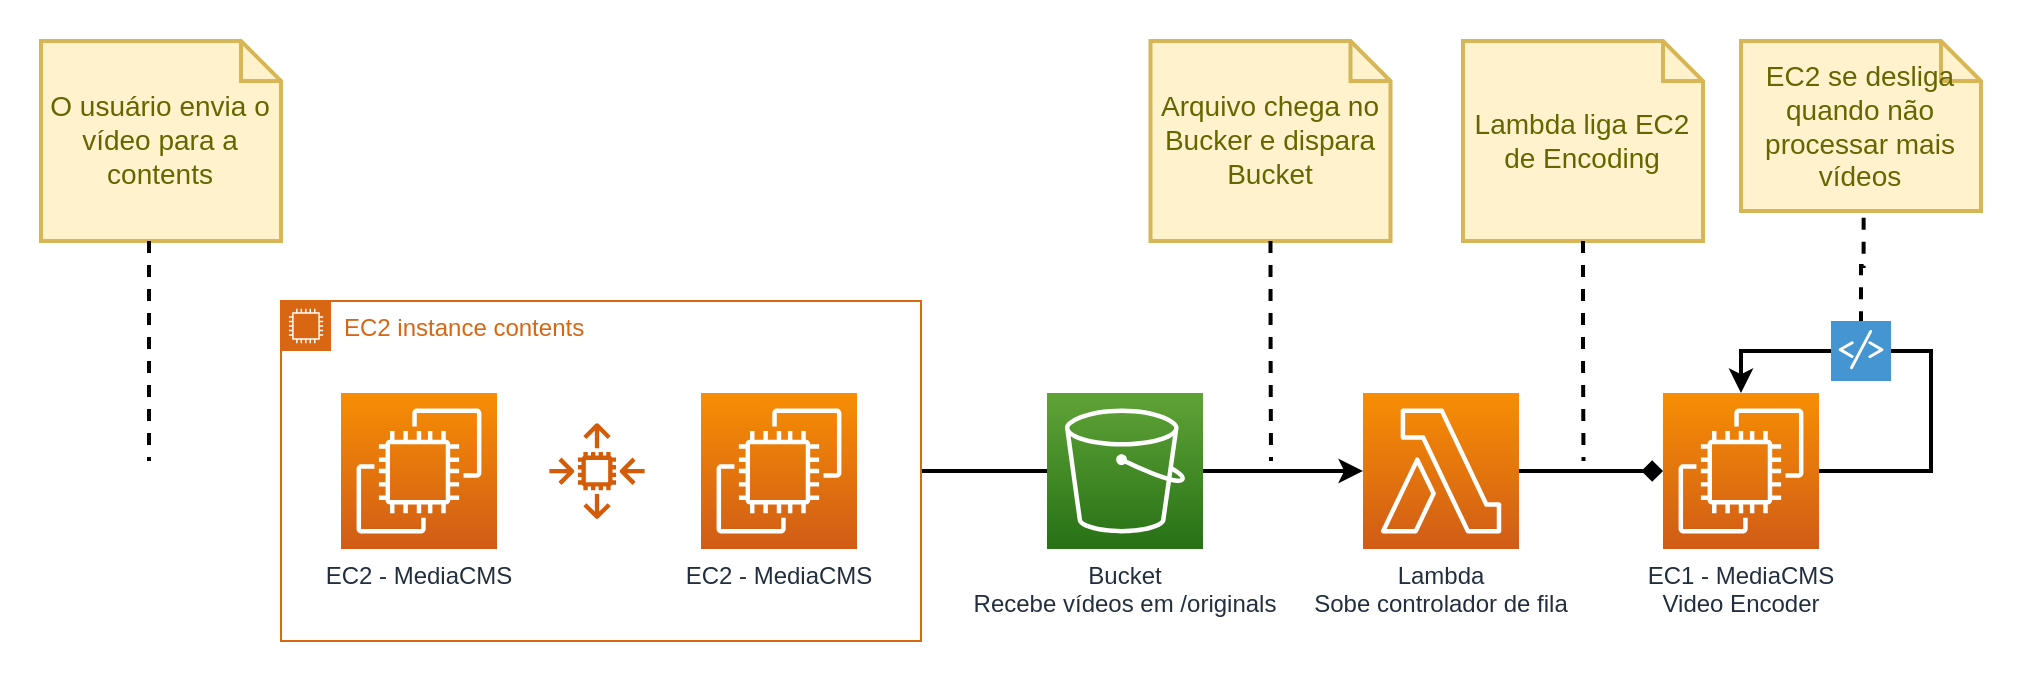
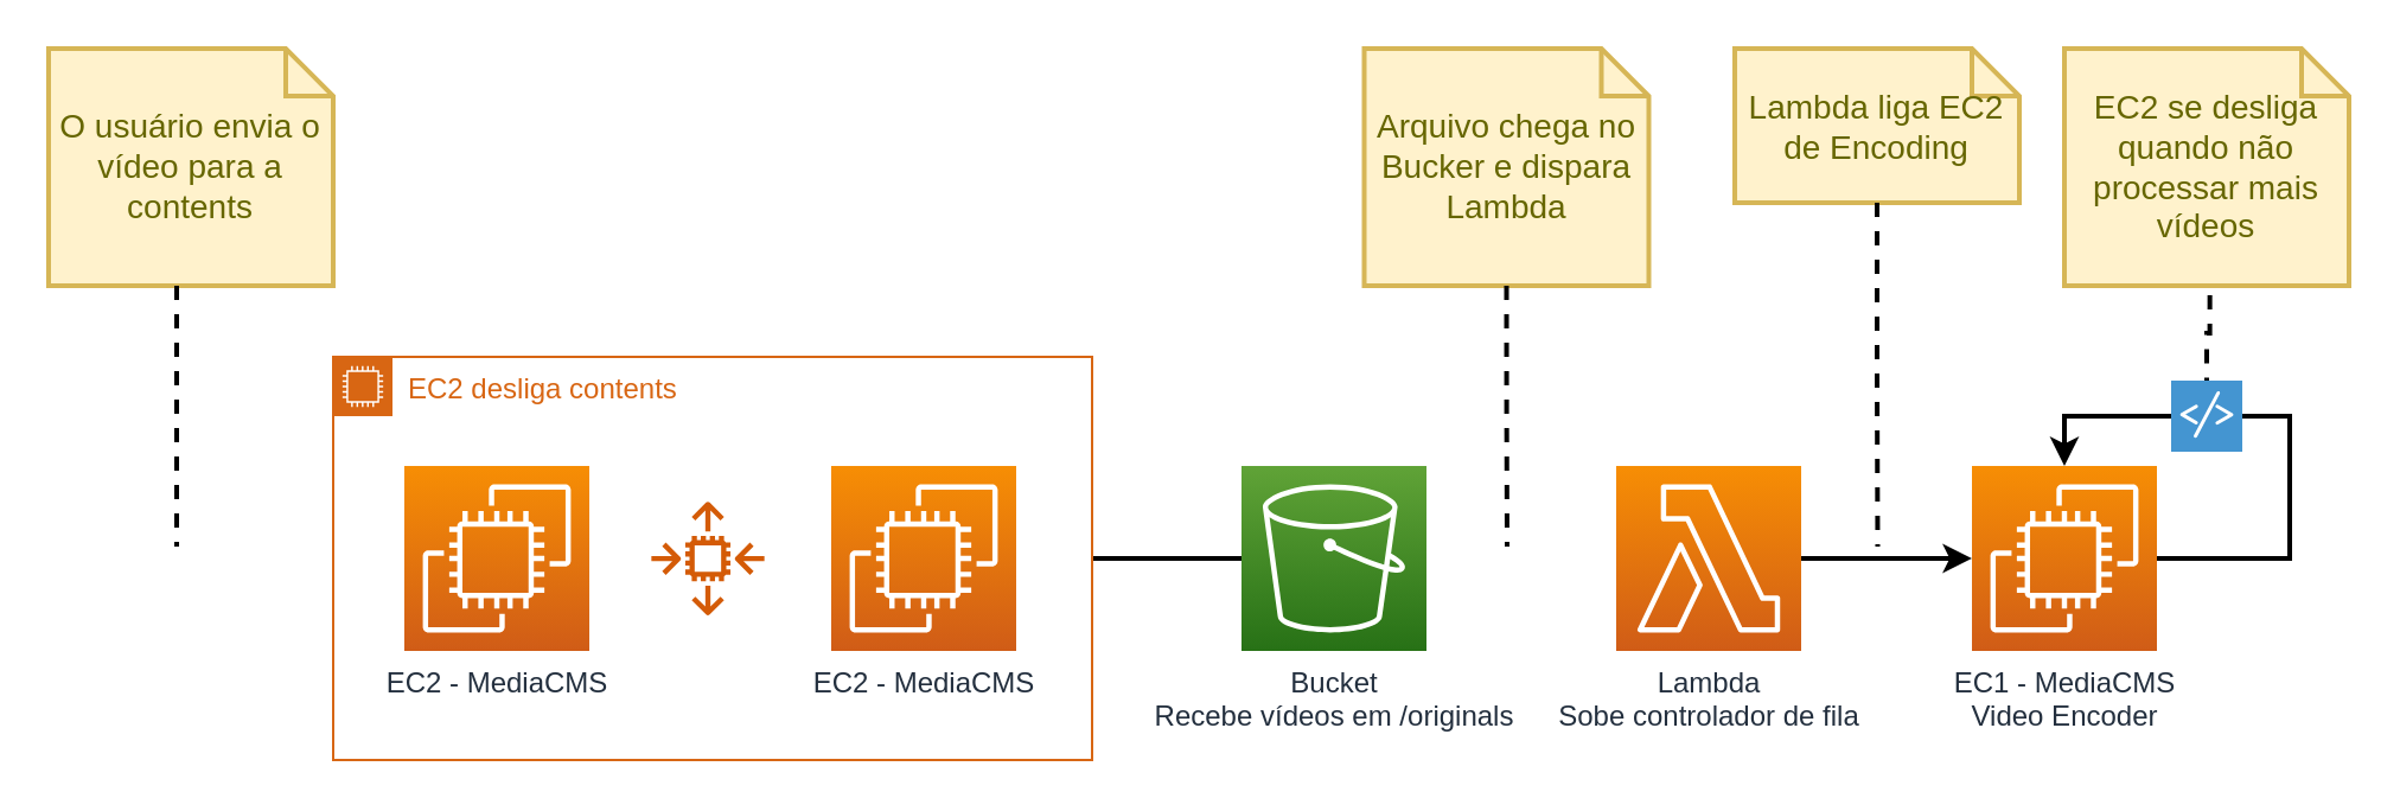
  <mxCell id="0" />
  <mxCell id="1" parent="0" />
  <mxCell id="2" value="" style="sketch=0;outlineConnect=0;fontColor=#232F3E;gradientColor=none;fillColor=#D45B07;strokeColor=none;dashed=0;verticalLabelPosition=bottom;verticalAlign=top;align=center;html=1;fontSize=12;fontStyle=0;aspect=fixed;pointerEvents=1;shape=mxgraph.aws4.auto_scaling2;" vertex="1" parent="1"><mxGeometry x="274" y="211" width="48" height="48" as="geometry" /></mxCell>
  <mxCell id="3" value="EC2 - MediaCMS" style="sketch=0;points=[[0,0,0],[0.25,0,0],[0.5,0,0],[0.75,0,0],[1,0,0],[0,1,0],[0.25,1,0],[0.5,1,0],[0.75,1,0],[1,1,0],[0,0.25,0],[0,0.5,0],[0,0.75,0],[1,0.25,0],[1,0.5,0],[1,0.75,0]];outlineConnect=0;fontColor=#232F3E;gradientColor=#F78E04;gradientDirection=north;fillColor=#D05C17;strokeColor=#ffffff;dashed=0;verticalLabelPosition=bottom;verticalAlign=top;align=center;html=1;fontSize=12;fontStyle=0;aspect=fixed;shape=mxgraph.aws4.resourceIcon;resIcon=mxgraph.aws4.ec2;" vertex="1" parent="1"><mxGeometry x="170" y="196" width="78" height="78" as="geometry" /></mxCell>
  <mxCell id="4" value="EC2 - MediaCMS" style="sketch=0;points=[[0,0,0],[0.25,0,0],[0.5,0,0],[0.75,0,0],[1,0,0],[0,1,0],[0.25,1,0],[0.5,1,0],[0.75,1,0],[1,1,0],[0,0.25,0],[0,0.5,0],[0,0.75,0],[1,0.25,0],[1,0.5,0],[1,0.75,0]];outlineConnect=0;fontColor=#232F3E;gradientColor=#F78E04;gradientDirection=north;fillColor=#D05C17;strokeColor=#ffffff;dashed=0;verticalLabelPosition=bottom;verticalAlign=top;align=center;html=1;fontSize=12;fontStyle=0;aspect=fixed;shape=mxgraph.aws4.resourceIcon;resIcon=mxgraph.aws4.ec2;" vertex="1" parent="1"><mxGeometry x="350" y="196" width="78" height="78" as="geometry" /></mxCell>
  <mxCell id="5" style="edgeStyle=orthogonalEdgeStyle;rounded=0;orthogonalLoop=1;jettySize=auto;html=1;entryX=0;entryY=0.5;entryDx=0;entryDy=0;entryPerimeter=0;strokeWidth=2;endArrow=none;" edge="1" parent="1" source="6" target="10"><mxGeometry relative="1" as="geometry" /></mxCell>
- <mxCell id="6" value="EC2 instance contents" style="points=[[0,0],[0.25,0],[0.5,0],[0.75,0],[1,0],[1,0.25],[1,0.5],[1,0.75],[1,1],[0.75,1],[0.5,1],[0.25,1],[0,1],[0,0.75],[0,0.5],[0,0.25]];outlineConnect=0;gradientColor=none;html=1;whiteSpace=wrap;fontSize=12;fontStyle=0;container=1;pointerEvents=0;collapsible=0;recursiveResize=0;shape=mxgraph.aws4.group;grIcon=mxgraph.aws4.group_ec2_instance_contents;strokeColor=#D86613;fillColor=none;verticalAlign=top;align=left;spacingLeft=30;fontColor=#D86613;dashed=0;" vertex="1" parent="1"><mxGeometry x="140" y="150" width="320" height="170" as="geometry" /></mxCell>
+ <mxCell id="6" value="EC2 desliga contents" style="points=[[0,0],[0.25,0],[0.5,0],[0.75,0],[1,0],[1,0.25],[1,0.5],[1,0.75],[1,1],[0.75,1],[0.5,1],[0.25,1],[0,1],[0,0.75],[0,0.5],[0,0.25]];outlineConnect=0;gradientColor=none;html=1;whiteSpace=wrap;fontSize=12;fontStyle=0;container=1;pointerEvents=0;collapsible=0;recursiveResize=0;shape=mxgraph.aws4.group;grIcon=mxgraph.aws4.group_ec2_instance_contents;strokeColor=#D86613;fillColor=none;verticalAlign=top;align=left;spacingLeft=30;fontColor=#D86613;dashed=0;" vertex="1" parent="1"><mxGeometry x="140" y="150" width="320" height="170" as="geometry" /></mxCell>
  <mxCell id="7" value="O usuário envia o vídeo para a contents" style="shape=note;strokeWidth=2;fontSize=14;size=20;whiteSpace=wrap;html=1;fillColor=#fff2cc;strokeColor=#d6b656;fontColor=#666600;" vertex="1" parent="1"><mxGeometry x="20" y="20" width="120" height="100" as="geometry" /></mxCell>
  <mxCell id="8" style="edgeStyle=orthogonalEdgeStyle;rounded=0;orthogonalLoop=1;jettySize=auto;html=1;dashed=1;strokeWidth=2;endArrow=none;endFill=0;exitX=0.45;exitY=1;exitDx=0;exitDy=0;exitPerimeter=0;" edge="1" parent="1" source="7"><mxGeometry relative="1" as="geometry"><mxPoint x="74" y="230" as="targetPoint" /><mxPoint x="310" y="-200" as="sourcePoint" /></mxGeometry></mxCell>
- <mxCell id="9" style="edgeStyle=orthogonalEdgeStyle;rounded=0;orthogonalLoop=1;jettySize=auto;html=1;entryX=0;entryY=0.5;entryDx=0;entryDy=0;entryPerimeter=0;strokeWidth=2;" edge="1" parent="1" source="10" target="13"><mxGeometry relative="1" as="geometry" /></mxCell>
  <mxCell id="10" value="Bucket&lt;br&gt;Recebe vídeos em /originals" style="sketch=0;points=[[0,0,0],[0.25,0,0],[0.5,0,0],[0.75,0,0],[1,0,0],[0,1,0],[0.25,1,0],[0.5,1,0],[0.75,1,0],[1,1,0],[0,0.25,0],[0,0.5,0],[0,0.75,0],[1,0.25,0],[1,0.5,0],[1,0.75,0]];outlineConnect=0;fontColor=#232F3E;gradientColor=#60A337;gradientDirection=north;fillColor=#277116;strokeColor=#ffffff;dashed=0;verticalLabelPosition=bottom;verticalAlign=top;align=center;html=1;fontSize=12;fontStyle=0;aspect=fixed;shape=mxgraph.aws4.resourceIcon;resIcon=mxgraph.aws4.s3;" vertex="1" parent="1"><mxGeometry x="523" y="196" width="78" height="78" as="geometry" /></mxCell>
- <mxCell id="11" value="Arquivo chega no Bucker e dispara Bucket" style="shape=note;strokeWidth=2;fontSize=14;size=20;whiteSpace=wrap;html=1;fillColor=#fff2cc;strokeColor=#d6b656;fontColor=#666600;" vertex="1" parent="1"><mxGeometry x="574.75" y="20" width="120" height="100" as="geometry" /></mxCell>
- <mxCell id="12" style="edgeStyle=orthogonalEdgeStyle;rounded=0;orthogonalLoop=1;jettySize=auto;html=1;strokeWidth=2;endArrow=diamond;" edge="1" parent="1" source="13" target="15"><mxGeometry relative="1" as="geometry" /></mxCell>
+ <mxCell id="11" value="Arquivo chega no Bucker e dispara Lambda" style="shape=note;strokeWidth=2;fontSize=14;size=20;whiteSpace=wrap;html=1;fillColor=#fff2cc;strokeColor=#d6b656;fontColor=#666600;" vertex="1" parent="1"><mxGeometry x="574.75" y="20" width="120" height="100" as="geometry" /></mxCell>
+ <mxCell id="12" style="edgeStyle=orthogonalEdgeStyle;rounded=0;orthogonalLoop=1;jettySize=auto;html=1;strokeWidth=2;" edge="1" parent="1" source="13" target="15"><mxGeometry relative="1" as="geometry" /></mxCell>
  <mxCell id="13" value="Lambda &lt;br&gt;Sobe controlador de fila" style="sketch=0;points=[[0,0,0],[0.25,0,0],[0.5,0,0],[0.75,0,0],[1,0,0],[0,1,0],[0.25,1,0],[0.5,1,0],[0.75,1,0],[1,1,0],[0,0.25,0],[0,0.5,0],[0,0.75,0],[1,0.25,0],[1,0.5,0],[1,0.75,0]];outlineConnect=0;fontColor=#232F3E;gradientColor=#F78E04;gradientDirection=north;fillColor=#D05C17;strokeColor=#ffffff;dashed=0;verticalLabelPosition=bottom;verticalAlign=top;align=center;html=1;fontSize=12;fontStyle=0;aspect=fixed;shape=mxgraph.aws4.resourceIcon;resIcon=mxgraph.aws4.lambda;" vertex="1" parent="1"><mxGeometry x="681" y="196" width="78" height="78" as="geometry" /></mxCell>
  <mxCell id="14" style="edgeStyle=orthogonalEdgeStyle;rounded=0;orthogonalLoop=1;jettySize=auto;html=1;dashed=1;strokeWidth=2;endArrow=none;endFill=0;exitX=0.5;exitY=1;exitDx=0;exitDy=0;exitPerimeter=0;" edge="1" parent="1" source="11"><mxGeometry relative="1" as="geometry"><mxPoint x="635" y="230" as="targetPoint" /><mxPoint x="631" y="120" as="sourcePoint" /></mxGeometry></mxCell>
  <mxCell id="15" value="EC1 - MediaCMS&lt;br&gt;Video Encoder" style="sketch=0;points=[[0,0,0],[0.25,0,0],[0.5,0,0],[0.75,0,0],[1,0,0],[0,1,0],[0.25,1,0],[0.5,1,0],[0.75,1,0],[1,1,0],[0,0.25,0],[0,0.5,0],[0,0.75,0],[1,0.25,0],[1,0.5,0],[1,0.75,0]];outlineConnect=0;fontColor=#232F3E;gradientColor=#F78E04;gradientDirection=north;fillColor=#D05C17;strokeColor=#ffffff;dashed=0;verticalLabelPosition=bottom;verticalAlign=top;align=center;html=1;fontSize=12;fontStyle=0;aspect=fixed;shape=mxgraph.aws4.resourceIcon;resIcon=mxgraph.aws4.ec2;" vertex="1" parent="1"><mxGeometry x="831" y="196" width="78" height="78" as="geometry" /></mxCell>
- <mxCell id="16" value="Lambda liga EC2 de Encoding" style="shape=note;strokeWidth=2;fontSize=14;size=20;whiteSpace=wrap;html=1;fillColor=#fff2cc;strokeColor=#d6b656;fontColor=#666600;" vertex="1" parent="1"><mxGeometry x="731" y="20" width="120" height="100" as="geometry" /></mxCell>
+ <mxCell id="16" value="Lambda liga EC2 de Encoding" style="shape=note;strokeWidth=2;fontSize=14;size=20;whiteSpace=wrap;html=1;fillColor=#fff2cc;strokeColor=#d6b656;fontColor=#666600;" vertex="1" parent="1"><mxGeometry x="731" y="20" width="120" height="65" as="geometry" /></mxCell>
  <mxCell id="17" style="edgeStyle=orthogonalEdgeStyle;rounded=0;orthogonalLoop=1;jettySize=auto;html=1;dashed=1;strokeWidth=2;endArrow=none;endFill=0;exitX=0.5;exitY=1;exitDx=0;exitDy=0;exitPerimeter=0;" edge="1" parent="1" source="16"><mxGeometry relative="1" as="geometry"><mxPoint x="791.25" y="230" as="targetPoint" /><mxPoint x="787.25" y="120" as="sourcePoint" /></mxGeometry></mxCell>
  <mxCell id="18" style="edgeStyle=orthogonalEdgeStyle;rounded=0;orthogonalLoop=1;jettySize=auto;html=1;entryX=0.5;entryY=0;entryDx=0;entryDy=0;entryPerimeter=0;strokeWidth=2;startArrow=none;" edge="1" parent="1" source="21" target="15"><mxGeometry relative="1" as="geometry" /></mxCell>
- <mxCell id="19" value="EC2 se desliga quando não processar mais vídeos" style="shape=note;strokeWidth=2;fontSize=14;size=20;whiteSpace=wrap;html=1;fillColor=#fff2cc;strokeColor=#d6b656;fontColor=#666600;" vertex="1" parent="1"><mxGeometry x="870" y="20" width="120" height="85" as="geometry" /></mxCell>
+ <mxCell id="19" value="EC2 se desliga quando não processar mais vídeos" style="shape=note;strokeWidth=2;fontSize=14;size=20;whiteSpace=wrap;html=1;fillColor=#fff2cc;strokeColor=#d6b656;fontColor=#666600;" vertex="1" parent="1"><mxGeometry x="870" y="20" width="120" height="100" as="geometry" /></mxCell>
  <mxCell id="20" style="edgeStyle=orthogonalEdgeStyle;rounded=0;orthogonalLoop=1;jettySize=auto;html=1;dashed=1;strokeWidth=2;endArrow=none;endFill=0;exitX=0.511;exitY=1.04;exitDx=0;exitDy=0;exitPerimeter=0;" edge="1" parent="1" source="19" target="21"><mxGeometry relative="1" as="geometry"><mxPoint x="896" y="180" as="targetPoint" /><mxPoint x="801" y="130" as="sourcePoint" /></mxGeometry></mxCell>
  <mxCell id="21" value="" style="shadow=0;dashed=0;html=1;strokeColor=none;fillColor=#4495D1;labelPosition=center;verticalLabelPosition=bottom;verticalAlign=top;align=center;outlineConnect=0;shape=mxgraph.veeam.script;" vertex="1" parent="1"><mxGeometry x="915" y="160" width="30" height="30" as="geometry" /></mxCell>
  <mxCell id="22" value="" style="edgeStyle=orthogonalEdgeStyle;rounded=0;orthogonalLoop=1;jettySize=auto;html=1;entryX=1;entryY=0.5;entryDx=0;entryDy=0;entryPerimeter=0;strokeWidth=2;endArrow=none;" edge="1" parent="1" source="15" target="21"><mxGeometry relative="1" as="geometry"><mxPoint x="870" y="196" as="sourcePoint" /><mxPoint x="909" y="235" as="targetPoint" /></mxGeometry></mxCell>
